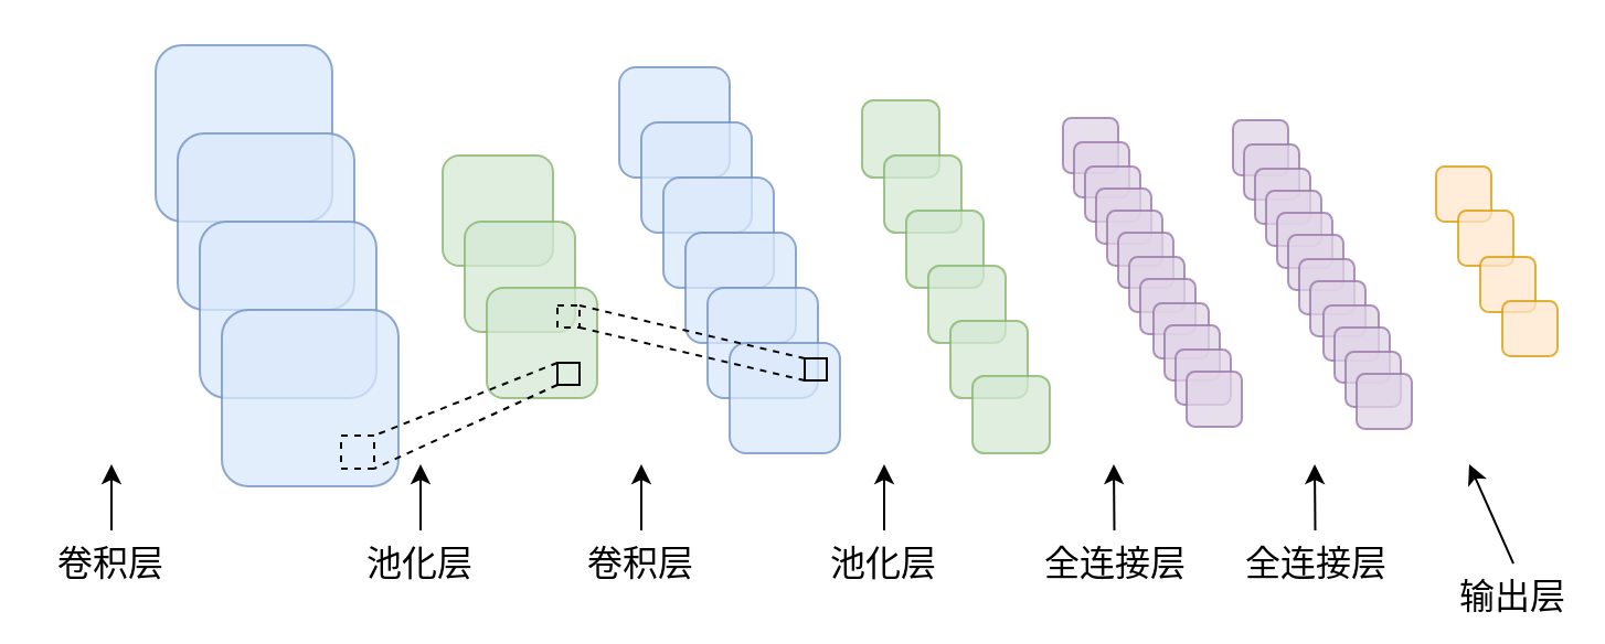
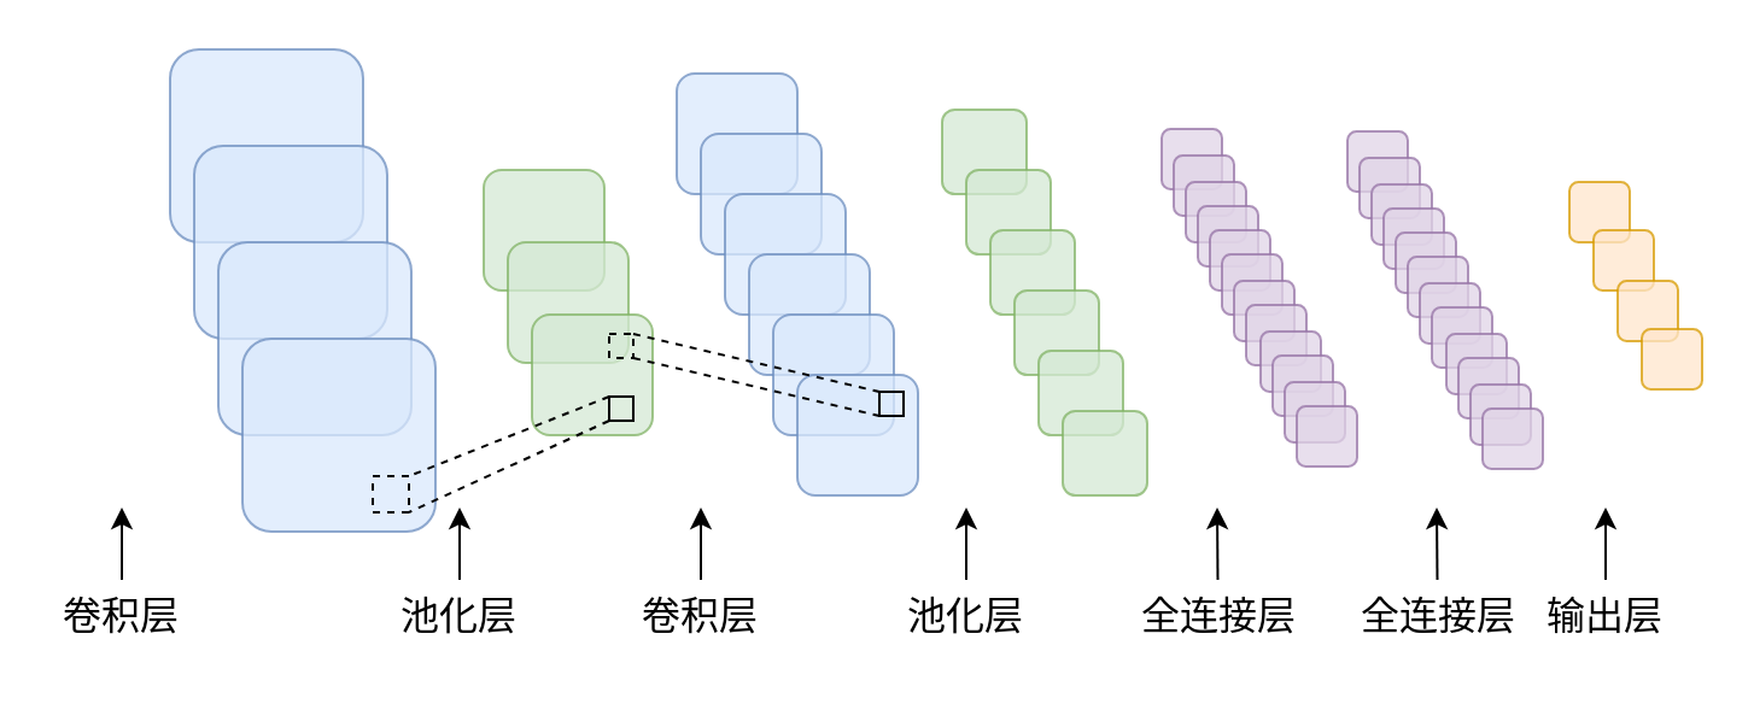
  <mxCell id="0" />
  <mxCell id="1" parent="0" />
  <mxCell id="2" value="" style="rounded=1;whiteSpace=wrap;html=1;fillColor=#dae8fc;strokeColor=#6c8ebf;opacity=75;" vertex="1" parent="1"><mxGeometry x="70" y="20" width="80" height="80" as="geometry" /></mxCell>
  <mxCell id="3" value="" style="rounded=1;whiteSpace=wrap;html=1;fillColor=#dae8fc;strokeColor=#6c8ebf;opacity=75;" vertex="1" parent="1"><mxGeometry x="80" y="60" width="80" height="80" as="geometry" /></mxCell>
  <mxCell id="4" value="" style="rounded=1;whiteSpace=wrap;html=1;fillColor=#dae8fc;strokeColor=#6c8ebf;opacity=75;" vertex="1" parent="1"><mxGeometry x="90" y="100" width="80" height="80" as="geometry" /></mxCell>
  <mxCell id="5" value="" style="rounded=1;whiteSpace=wrap;html=1;fillColor=#d5e8d4;strokeColor=#82b366;opacity=75;" vertex="1" parent="1"><mxGeometry x="200" y="70" width="50" height="50" as="geometry" /></mxCell>
  <mxCell id="6" value="" style="rounded=1;whiteSpace=wrap;html=1;fillColor=#dae8fc;strokeColor=#6c8ebf;opacity=75;" vertex="1" parent="1"><mxGeometry x="100" y="140" width="80" height="80" as="geometry" /></mxCell>
  <mxCell id="7" value="" style="rounded=1;whiteSpace=wrap;html=1;fillColor=#d5e8d4;strokeColor=#82b366;opacity=75;" vertex="1" parent="1"><mxGeometry x="210" y="100" width="50" height="50" as="geometry" /></mxCell>
  <mxCell id="8" value="" style="rounded=1;whiteSpace=wrap;html=1;fillColor=#d5e8d4;strokeColor=#82b366;opacity=75;" vertex="1" parent="1"><mxGeometry x="220" y="130" width="50" height="50" as="geometry" /></mxCell>
  <mxCell id="9" value="" style="rounded=1;whiteSpace=wrap;html=1;fillColor=#dae8fc;strokeColor=#6c8ebf;opacity=75;" vertex="1" parent="1"><mxGeometry x="280" y="30" width="50" height="50" as="geometry" /></mxCell>
  <mxCell id="10" value="" style="rounded=1;whiteSpace=wrap;html=1;fillColor=#dae8fc;strokeColor=#6c8ebf;opacity=75;" vertex="1" parent="1"><mxGeometry x="290" y="55" width="50" height="50" as="geometry" /></mxCell>
  <mxCell id="11" value="" style="rounded=1;whiteSpace=wrap;html=1;fillColor=#dae8fc;strokeColor=#6c8ebf;opacity=75;" vertex="1" parent="1"><mxGeometry x="300" y="80" width="50" height="50" as="geometry" /></mxCell>
  <mxCell id="12" value="" style="rounded=1;whiteSpace=wrap;html=1;fillColor=#dae8fc;strokeColor=#6c8ebf;opacity=75;" vertex="1" parent="1"><mxGeometry x="310" y="105" width="50" height="50" as="geometry" /></mxCell>
  <mxCell id="13" value="" style="rounded=1;whiteSpace=wrap;html=1;fillColor=#dae8fc;strokeColor=#6c8ebf;opacity=75;" vertex="1" parent="1"><mxGeometry x="320" y="130" width="50" height="50" as="geometry" /></mxCell>
  <mxCell id="14" value="" style="rounded=1;whiteSpace=wrap;html=1;fillColor=#dae8fc;strokeColor=#6c8ebf;opacity=75;" vertex="1" parent="1"><mxGeometry x="330" y="155" width="50" height="50" as="geometry" /></mxCell>
  <mxCell id="15" value="" style="rounded=1;whiteSpace=wrap;html=1;fillColor=#d5e8d4;strokeColor=#82b366;opacity=75;" vertex="1" parent="1"><mxGeometry x="390" y="45" width="35" height="35" as="geometry" /></mxCell>
  <mxCell id="16" value="" style="rounded=1;whiteSpace=wrap;html=1;fillColor=#d5e8d4;strokeColor=#82b366;opacity=75;" vertex="1" parent="1"><mxGeometry x="400" y="70" width="35" height="35" as="geometry" /></mxCell>
  <mxCell id="17" value="" style="rounded=1;whiteSpace=wrap;html=1;fillColor=#d5e8d4;strokeColor=#82b366;opacity=75;" vertex="1" parent="1"><mxGeometry x="410" y="95" width="35" height="35" as="geometry" /></mxCell>
  <mxCell id="18" value="" style="rounded=1;whiteSpace=wrap;html=1;fillColor=#d5e8d4;strokeColor=#82b366;opacity=75;" vertex="1" parent="1"><mxGeometry x="420" y="120" width="35" height="35" as="geometry" /></mxCell>
  <mxCell id="19" value="" style="rounded=1;whiteSpace=wrap;html=1;fillColor=#d5e8d4;strokeColor=#82b366;opacity=75;" vertex="1" parent="1"><mxGeometry x="430" y="145" width="35" height="35" as="geometry" /></mxCell>
  <mxCell id="20" value="" style="rounded=1;whiteSpace=wrap;html=1;fillColor=#d5e8d4;strokeColor=#82b366;opacity=75;" vertex="1" parent="1"><mxGeometry x="440" y="170" width="35" height="35" as="geometry" /></mxCell>
  <mxCell id="21" value="" style="rounded=1;whiteSpace=wrap;html=1;fillColor=#e1d5e7;strokeColor=#9673a6;opacity=75;" vertex="1" parent="1"><mxGeometry x="481" y="53" width="25" height="25" as="geometry" /></mxCell>
  <mxCell id="22" value="" style="rounded=1;whiteSpace=wrap;html=1;fillColor=#e1d5e7;strokeColor=#9673a6;opacity=75;" vertex="1" parent="1"><mxGeometry x="486" y="64" width="25" height="25" as="geometry" /></mxCell>
  <mxCell id="23" value="" style="rounded=1;whiteSpace=wrap;html=1;fillColor=#e1d5e7;strokeColor=#9673a6;opacity=75;" vertex="1" parent="1"><mxGeometry x="491" y="75" width="25" height="25" as="geometry" /></mxCell>
  <mxCell id="24" value="" style="rounded=1;whiteSpace=wrap;html=1;fillColor=#e1d5e7;strokeColor=#9673a6;opacity=75;" vertex="1" parent="1"><mxGeometry x="496" y="85" width="25" height="25" as="geometry" /></mxCell>
  <mxCell id="25" value="" style="rounded=1;whiteSpace=wrap;html=1;fillColor=#e1d5e7;strokeColor=#9673a6;opacity=75;" vertex="1" parent="1"><mxGeometry x="501" y="95" width="25" height="25" as="geometry" /></mxCell>
  <mxCell id="26" value="" style="rounded=1;whiteSpace=wrap;html=1;fillColor=#e1d5e7;strokeColor=#9673a6;opacity=75;" vertex="1" parent="1"><mxGeometry x="506" y="105" width="25" height="25" as="geometry" /></mxCell>
  <mxCell id="27" value="" style="rounded=1;whiteSpace=wrap;html=1;fillColor=#e1d5e7;strokeColor=#9673a6;opacity=75;" vertex="1" parent="1"><mxGeometry x="511" y="116" width="25" height="25" as="geometry" /></mxCell>
  <mxCell id="28" value="" style="rounded=1;whiteSpace=wrap;html=1;fillColor=#e1d5e7;strokeColor=#9673a6;opacity=75;" vertex="1" parent="1"><mxGeometry x="516" y="126" width="25" height="25" as="geometry" /></mxCell>
  <mxCell id="29" value="" style="rounded=1;whiteSpace=wrap;html=1;fillColor=#e1d5e7;strokeColor=#9673a6;opacity=75;" vertex="1" parent="1"><mxGeometry x="522" y="137" width="25" height="25" as="geometry" /></mxCell>
  <mxCell id="30" value="" style="rounded=1;whiteSpace=wrap;html=1;fillColor=#e1d5e7;strokeColor=#9673a6;opacity=75;" vertex="1" parent="1"><mxGeometry x="527" y="147" width="25" height="25" as="geometry" /></mxCell>
  <mxCell id="31" value="" style="rounded=1;whiteSpace=wrap;html=1;fillColor=#e1d5e7;strokeColor=#9673a6;opacity=75;" vertex="1" parent="1"><mxGeometry x="532" y="158" width="25" height="25" as="geometry" /></mxCell>
  <mxCell id="32" value="" style="rounded=1;whiteSpace=wrap;html=1;fillColor=#e1d5e7;strokeColor=#9673a6;opacity=75;" vertex="1" parent="1"><mxGeometry x="537" y="168" width="25" height="25" as="geometry" /></mxCell>
  <mxCell id="33" value="" style="rounded=1;whiteSpace=wrap;html=1;fillColor=#e1d5e7;strokeColor=#9673a6;opacity=75;" vertex="1" parent="1"><mxGeometry x="558" y="54" width="25" height="25" as="geometry" /></mxCell>
  <mxCell id="34" value="" style="rounded=1;whiteSpace=wrap;html=1;fillColor=#e1d5e7;strokeColor=#9673a6;opacity=75;" vertex="1" parent="1"><mxGeometry x="563" y="65" width="25" height="25" as="geometry" /></mxCell>
  <mxCell id="35" value="" style="rounded=1;whiteSpace=wrap;html=1;fillColor=#e1d5e7;strokeColor=#9673a6;opacity=75;" vertex="1" parent="1"><mxGeometry x="568" y="76" width="25" height="25" as="geometry" /></mxCell>
  <mxCell id="36" value="" style="rounded=1;whiteSpace=wrap;html=1;fillColor=#e1d5e7;strokeColor=#9673a6;opacity=75;" vertex="1" parent="1"><mxGeometry x="573" y="86" width="25" height="25" as="geometry" /></mxCell>
  <mxCell id="37" value="" style="rounded=1;whiteSpace=wrap;html=1;fillColor=#e1d5e7;strokeColor=#9673a6;opacity=75;" vertex="1" parent="1"><mxGeometry x="578" y="96" width="25" height="25" as="geometry" /></mxCell>
  <mxCell id="38" value="" style="rounded=1;whiteSpace=wrap;html=1;fillColor=#e1d5e7;strokeColor=#9673a6;opacity=75;" vertex="1" parent="1"><mxGeometry x="583" y="106" width="25" height="25" as="geometry" /></mxCell>
  <mxCell id="39" value="" style="rounded=1;whiteSpace=wrap;html=1;fillColor=#e1d5e7;strokeColor=#9673a6;opacity=75;" vertex="1" parent="1"><mxGeometry x="588" y="117" width="25" height="25" as="geometry" /></mxCell>
  <mxCell id="40" value="" style="rounded=1;whiteSpace=wrap;html=1;fillColor=#e1d5e7;strokeColor=#9673a6;opacity=75;" vertex="1" parent="1"><mxGeometry x="593" y="127" width="25" height="25" as="geometry" /></mxCell>
  <mxCell id="41" value="" style="rounded=1;whiteSpace=wrap;html=1;fillColor=#e1d5e7;strokeColor=#9673a6;opacity=75;" vertex="1" parent="1"><mxGeometry x="599" y="138" width="25" height="25" as="geometry" /></mxCell>
  <mxCell id="42" value="" style="rounded=1;whiteSpace=wrap;html=1;fillColor=#e1d5e7;strokeColor=#9673a6;opacity=75;" vertex="1" parent="1"><mxGeometry x="604" y="148" width="25" height="25" as="geometry" /></mxCell>
  <mxCell id="43" value="" style="rounded=1;whiteSpace=wrap;html=1;fillColor=#e1d5e7;strokeColor=#9673a6;opacity=75;" vertex="1" parent="1"><mxGeometry x="609" y="159" width="25" height="25" as="geometry" /></mxCell>
  <mxCell id="44" value="" style="rounded=1;whiteSpace=wrap;html=1;fillColor=#e1d5e7;strokeColor=#9673a6;opacity=75;" vertex="1" parent="1"><mxGeometry x="614" y="169" width="25" height="25" as="geometry" /></mxCell>
  <mxCell id="45" value="" style="rounded=1;whiteSpace=wrap;html=1;fillColor=#ffe6cc;strokeColor=#d79b00;opacity=75;" vertex="1" parent="1"><mxGeometry x="650" y="75" width="25" height="25" as="geometry" /></mxCell>
  <mxCell id="46" value="" style="rounded=1;whiteSpace=wrap;html=1;fillColor=#ffe6cc;strokeColor=#d79b00;opacity=75;" vertex="1" parent="1"><mxGeometry x="660" y="95" width="25" height="25" as="geometry" /></mxCell>
  <mxCell id="47" value="" style="rounded=1;whiteSpace=wrap;html=1;fillColor=#ffe6cc;strokeColor=#d79b00;opacity=75;" vertex="1" parent="1"><mxGeometry x="670" y="116" width="25" height="25" as="geometry" /></mxCell>
  <mxCell id="48" value="" style="rounded=1;whiteSpace=wrap;html=1;fillColor=#ffe6cc;strokeColor=#d79b00;opacity=75;" vertex="1" parent="1"><mxGeometry x="680" y="136" width="25" height="25" as="geometry" /></mxCell>
  <mxCell id="49" value="&lt;font style=&quot;font-size: 16px;&quot;&gt;卷积层&lt;/font&gt;" style="text;html=1;strokeColor=none;fillColor=none;align=center;verticalAlign=middle;whiteSpace=wrap;rounded=0;" vertex="1" parent="1"><mxGeometry x="20" y="240" width="60" height="30" as="geometry" /></mxCell>
  <mxCell id="50" value="&lt;font style=&quot;font-size: 16px;&quot;&gt;池化层&lt;/font&gt;" style="text;html=1;strokeColor=none;fillColor=none;align=center;verticalAlign=middle;whiteSpace=wrap;rounded=0;" vertex="1" parent="1"><mxGeometry x="160" y="240" width="60" height="30" as="geometry" /></mxCell>
  <mxCell id="51" value="&lt;font style=&quot;font-size: 16px;&quot;&gt;卷积层&lt;/font&gt;" style="text;html=1;strokeColor=none;fillColor=none;align=center;verticalAlign=middle;whiteSpace=wrap;rounded=0;" vertex="1" parent="1"><mxGeometry x="260" y="240" width="60" height="30" as="geometry" /></mxCell>
  <mxCell id="52" value="&lt;font style=&quot;font-size: 16px;&quot;&gt;池化层&lt;/font&gt;" style="text;html=1;strokeColor=none;fillColor=none;align=center;verticalAlign=middle;whiteSpace=wrap;rounded=0;" vertex="1" parent="1"><mxGeometry x="370" y="240" width="60" height="30" as="geometry" /></mxCell>
  <mxCell id="53" value="&lt;font style=&quot;font-size: 16px;&quot;&gt;全连接层&lt;/font&gt;" style="text;html=1;strokeColor=none;fillColor=none;align=center;verticalAlign=middle;whiteSpace=wrap;rounded=0;" vertex="1" parent="1"><mxGeometry x="468.5" y="240" width="71.5" height="30" as="geometry" /></mxCell>
  <mxCell id="54" value="&lt;font style=&quot;font-size: 16px;&quot;&gt;全连接层&lt;/font&gt;" style="text;html=1;strokeColor=none;fillColor=none;align=center;verticalAlign=middle;whiteSpace=wrap;rounded=0;" vertex="1" parent="1"><mxGeometry x="560.5" y="240" width="69.5" height="30" as="geometry" /></mxCell>
- <mxCell id="55" value="&lt;font style=&quot;font-size: 16px;&quot;&gt;输出层&lt;/font&gt;" style="text;html=1;strokeColor=none;fillColor=none;align=center;verticalAlign=middle;whiteSpace=wrap;rounded=0;" vertex="1" parent="1"><mxGeometry x="655" y="255" width="60" height="30" as="geometry" /></mxCell>
+ <mxCell id="55" value="&lt;font style=&quot;font-size: 16px;&quot;&gt;输出层&lt;/font&gt;" style="text;html=1;strokeColor=none;fillColor=none;align=center;verticalAlign=middle;whiteSpace=wrap;rounded=0;" vertex="1" parent="1"><mxGeometry x="635" y="240" width="60" height="30" as="geometry" /></mxCell>
  <mxCell id="56" value="" style="endArrow=classic;html=1;rounded=0;exitX=0.5;exitY=0;exitDx=0;exitDy=0;" edge="1" parent="1" source="49"><mxGeometry width="50" height="50" relative="1" as="geometry"><mxPoint x="50" y="230" as="sourcePoint" /><mxPoint x="50" y="210" as="targetPoint" /></mxGeometry></mxCell>
  <mxCell id="57" value="" style="endArrow=classic;html=1;rounded=0;exitX=0.5;exitY=0;exitDx=0;exitDy=0;" edge="1" parent="1" source="50"><mxGeometry width="50" height="50" relative="1" as="geometry"><mxPoint x="190" y="230" as="sourcePoint" /><mxPoint x="190" y="210" as="targetPoint" /></mxGeometry></mxCell>
  <mxCell id="58" value="" style="endArrow=classic;html=1;rounded=0;exitX=0.5;exitY=0;exitDx=0;exitDy=0;" edge="1" parent="1" source="51"><mxGeometry width="50" height="50" relative="1" as="geometry"><mxPoint x="290" y="230" as="sourcePoint" /><mxPoint x="290" y="210" as="targetPoint" /></mxGeometry></mxCell>
  <mxCell id="59" value="" style="endArrow=classic;html=1;rounded=0;exitX=0.5;exitY=0;exitDx=0;exitDy=0;" edge="1" parent="1" source="52"><mxGeometry width="50" height="50" relative="1" as="geometry"><mxPoint x="390" y="240" as="sourcePoint" /><mxPoint x="400" y="210" as="targetPoint" /></mxGeometry></mxCell>
  <mxCell id="60" value="" style="endArrow=classic;html=1;rounded=0;exitX=0.5;exitY=0;exitDx=0;exitDy=0;" edge="1" parent="1" source="53"><mxGeometry width="50" height="50" relative="1" as="geometry"><mxPoint x="500" y="240" as="sourcePoint" /><mxPoint x="504" y="210" as="targetPoint" /></mxGeometry></mxCell>
  <mxCell id="61" value="" style="endArrow=classic;html=1;rounded=0;exitX=0.5;exitY=0;exitDx=0;exitDy=0;" edge="1" parent="1" source="54"><mxGeometry width="50" height="50" relative="1" as="geometry"><mxPoint x="580" y="240" as="sourcePoint" /><mxPoint x="595" y="210" as="targetPoint" /></mxGeometry></mxCell>
  <mxCell id="62" value="" style="endArrow=classic;html=1;rounded=0;exitX=0.5;exitY=0;exitDx=0;exitDy=0;" edge="1" parent="1" source="55"><mxGeometry width="50" height="50" relative="1" as="geometry"><mxPoint x="660" y="240" as="sourcePoint" /><mxPoint x="665" y="210" as="targetPoint" /></mxGeometry></mxCell>
  <mxCell id="63" value="" style="whiteSpace=wrap;html=1;aspect=fixed;dashed=1;fillColor=none;" vertex="1" parent="1"><mxGeometry x="154" y="197" width="15" height="15" as="geometry" /></mxCell>
  <mxCell id="64" value="" style="whiteSpace=wrap;html=1;aspect=fixed;fillColor=none;" vertex="1" parent="1"><mxGeometry x="252" y="164" width="10" height="10" as="geometry" /></mxCell>
  <mxCell id="65" value="" style="endArrow=none;dashed=1;html=1;rounded=0;entryX=1;entryY=0;entryDx=0;entryDy=0;exitX=0;exitY=0;exitDx=0;exitDy=0;" edge="1" parent="1" source="64" target="63"><mxGeometry width="50" height="50" relative="1" as="geometry"><mxPoint x="20" y="20" as="sourcePoint" /><mxPoint x="70" y="-30" as="targetPoint" /></mxGeometry></mxCell>
  <mxCell id="66" value="" style="endArrow=none;dashed=1;html=1;rounded=0;entryX=1;entryY=1;entryDx=0;entryDy=0;exitX=0;exitY=1;exitDx=0;exitDy=0;" edge="1" parent="1" source="64" target="63"><mxGeometry width="50" height="50" relative="1" as="geometry"><mxPoint x="290" y="188" as="sourcePoint" /><mxPoint x="207" y="221" as="targetPoint" /></mxGeometry></mxCell>
  <mxCell id="67" value="" style="whiteSpace=wrap;html=1;aspect=fixed;fillColor=none;dashed=1;" vertex="1" parent="1"><mxGeometry x="252" y="138" width="10" height="10" as="geometry" /></mxCell>
  <mxCell id="68" value="" style="whiteSpace=wrap;html=1;aspect=fixed;fillColor=none;" vertex="1" parent="1"><mxGeometry x="364" y="162" width="10" height="10" as="geometry" /></mxCell>
  <mxCell id="69" value="" style="endArrow=none;dashed=1;html=1;rounded=0;entryX=0;entryY=1;entryDx=0;entryDy=0;exitX=1;exitY=1;exitDx=0;exitDy=0;" edge="1" parent="1" source="67" target="68"><mxGeometry width="50" height="50" relative="1" as="geometry"><mxPoint x="310" y="320" as="sourcePoint" /><mxPoint x="360" y="270" as="targetPoint" /></mxGeometry></mxCell>
  <mxCell id="70" value="" style="endArrow=none;dashed=1;html=1;rounded=0;entryX=0;entryY=0;entryDx=0;entryDy=0;exitX=1;exitY=0;exitDx=0;exitDy=0;" edge="1" parent="1" source="67" target="68"><mxGeometry width="50" height="50" relative="1" as="geometry"><mxPoint x="200" y="350" as="sourcePoint" /><mxPoint x="250" y="300" as="targetPoint" /></mxGeometry></mxCell>
